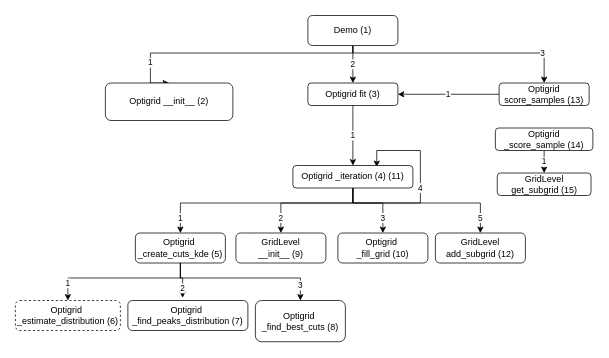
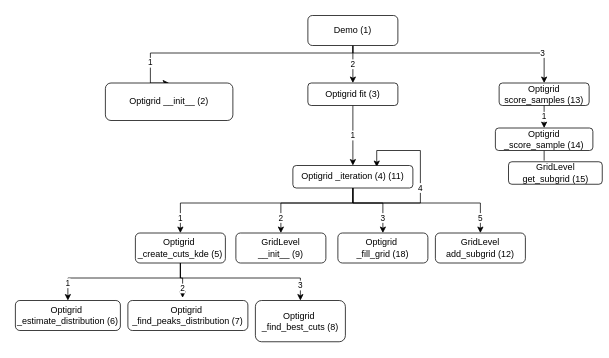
  <mxCell id="0" />
  <mxCell id="1" parent="0" />
  <mxCell id="2" value="2" style="edgeStyle=orthogonalEdgeStyle;rounded=0;orthogonalLoop=1;jettySize=auto;html=1;entryX=0.5;entryY=0;entryDx=0;entryDy=0;" parent="1" source="5" target="12" edge="1"><mxGeometry relative="1" as="geometry" /></mxCell>
  <mxCell id="3" value="1" style="edgeStyle=orthogonalEdgeStyle;rounded=0;orthogonalLoop=1;jettySize=auto;html=1;entryX=0.5;entryY=0;entryDx=0;entryDy=0;" parent="1" source="5" target="10" edge="1"><mxGeometry x="0.7" relative="1" as="geometry"><Array as="points"><mxPoint x="470" y="70" /><mxPoint x="200" y="70" /></Array><mxPoint as="offset" /></mxGeometry></mxCell>
  <mxCell id="4" value="3" style="edgeStyle=orthogonalEdgeStyle;rounded=0;orthogonalLoop=1;jettySize=auto;html=1;entryX=0.5;entryY=0;entryDx=0;entryDy=0;" parent="1" source="5" target="29" edge="1"><mxGeometry x="0.727" relative="1" as="geometry"><Array as="points"><mxPoint x="470" y="70" /><mxPoint x="725" y="70" /></Array><mxPoint as="offset" /></mxGeometry></mxCell>
  <mxCell id="5" value="Demo (1)" style="rounded=1;whiteSpace=wrap;html=1;fontSize=12;glass=0;strokeWidth=1;shadow=0;" parent="1" vertex="1"><mxGeometry x="410" y="20" width="120" height="40" as="geometry" /></mxCell>
  <mxCell id="6" value="Yes" style="rounded=0;html=1;jettySize=auto;orthogonalLoop=1;fontSize=11;endArrow=block;endFill=0;endSize=8;strokeWidth=1;shadow=0;labelBackgroundColor=none;edgeStyle=orthogonalEdgeStyle;" parent="1" edge="1"><mxGeometry y="20" relative="1" as="geometry"><mxPoint as="offset" /><mxPoint x="350" y="210" as="sourcePoint" /></mxGeometry></mxCell>
  <mxCell id="7" value="No" style="edgeStyle=orthogonalEdgeStyle;rounded=0;html=1;jettySize=auto;orthogonalLoop=1;fontSize=11;endArrow=block;endFill=0;endSize=8;strokeWidth=1;shadow=0;labelBackgroundColor=none;" parent="1" edge="1"><mxGeometry y="10" relative="1" as="geometry"><mxPoint as="offset" /><mxPoint x="400" y="170" as="sourcePoint" /></mxGeometry></mxCell>
  <mxCell id="8" value="No" style="rounded=0;html=1;jettySize=auto;orthogonalLoop=1;fontSize=11;endArrow=block;endFill=0;endSize=8;strokeWidth=1;shadow=0;labelBackgroundColor=none;edgeStyle=orthogonalEdgeStyle;" parent="1" edge="1"><mxGeometry x="0.333" y="20" relative="1" as="geometry"><mxPoint as="offset" /><mxPoint x="350" y="310" as="sourcePoint" /></mxGeometry></mxCell>
  <mxCell id="9" value="Yes" style="edgeStyle=orthogonalEdgeStyle;rounded=0;html=1;jettySize=auto;orthogonalLoop=1;fontSize=11;endArrow=block;endFill=0;endSize=8;strokeWidth=1;shadow=0;labelBackgroundColor=none;" parent="1" edge="1"><mxGeometry y="10" relative="1" as="geometry"><mxPoint as="offset" /><mxPoint x="400" y="270" as="sourcePoint" /></mxGeometry></mxCell>
  <mxCell id="10" value="Optigrid __init__ (2)" style="rounded=1;whiteSpace=wrap;html=1;" parent="1" vertex="1"><mxGeometry x="140" y="110" width="170" height="50" as="geometry" /></mxCell>
  <mxCell id="11" value="1" style="edgeStyle=orthogonalEdgeStyle;rounded=0;orthogonalLoop=1;jettySize=auto;html=1;entryX=0.5;entryY=0;entryDx=0;entryDy=0;" parent="1" source="12" target="18" edge="1"><mxGeometry relative="1" as="geometry" /></mxCell>
  <mxCell id="12" value="Optigrid fit (3)" style="rounded=1;whiteSpace=wrap;html=1;" parent="1" vertex="1"><mxGeometry x="410" y="110" width="120" height="30" as="geometry" /></mxCell>
  <mxCell id="13" value="1" style="edgeStyle=orthogonalEdgeStyle;rounded=0;orthogonalLoop=1;jettySize=auto;html=1;" parent="1" source="18" target="22" edge="1"><mxGeometry x="0.862" relative="1" as="geometry"><Array as="points"><mxPoint x="470" y="270" /><mxPoint x="240" y="270" /></Array><mxPoint as="offset" /></mxGeometry></mxCell>
  <mxCell id="14" value="2" style="edgeStyle=orthogonalEdgeStyle;rounded=0;orthogonalLoop=1;jettySize=auto;html=1;" parent="1" source="18" target="25" edge="1"><mxGeometry x="0.744" relative="1" as="geometry"><Array as="points"><mxPoint x="470" y="270" /><mxPoint x="374" y="270" /></Array><mxPoint as="offset" /></mxGeometry></mxCell>
  <mxCell id="15" value="4" style="edgeStyle=orthogonalEdgeStyle;rounded=0;orthogonalLoop=1;jettySize=auto;html=1;entryX=0.699;entryY=0.067;entryDx=0;entryDy=0;entryPerimeter=0;" parent="1" target="18" edge="1"><mxGeometry x="-0.083" relative="1" as="geometry"><mxPoint x="610" y="180" as="targetPoint" /><mxPoint x="470" y="270" as="sourcePoint" /><Array as="points"><mxPoint x="560" y="270" /><mxPoint x="560" y="200" /><mxPoint x="502" y="200" /></Array><mxPoint as="offset" /></mxGeometry></mxCell>
  <mxCell id="16" value="3" style="edgeStyle=orthogonalEdgeStyle;rounded=0;orthogonalLoop=1;jettySize=auto;html=1;entryX=0.5;entryY=0;entryDx=0;entryDy=0;" parent="1" source="18" target="26" edge="1"><mxGeometry x="0.6" relative="1" as="geometry"><Array as="points"><mxPoint x="470" y="270" /><mxPoint x="510" y="270" /></Array><mxPoint as="offset" /></mxGeometry></mxCell>
  <mxCell id="17" value="5" style="edgeStyle=orthogonalEdgeStyle;rounded=0;orthogonalLoop=1;jettySize=auto;html=1;entryX=0.5;entryY=0;entryDx=0;entryDy=0;" parent="1" source="18" target="27" edge="1"><mxGeometry x="0.826" relative="1" as="geometry"><Array as="points"><mxPoint x="470" y="270" /><mxPoint x="640" y="270" /></Array><mxPoint as="offset" /></mxGeometry></mxCell>
  <mxCell id="18" value="Optigrid _iteration (4) (11)" style="rounded=1;whiteSpace=wrap;html=1;" parent="1" vertex="1"><mxGeometry x="390" y="220" width="160" height="30" as="geometry" /></mxCell>
  <mxCell id="19" value="1" style="edgeStyle=orthogonalEdgeStyle;rounded=0;orthogonalLoop=1;jettySize=auto;html=1;entryX=0.5;entryY=0;entryDx=0;entryDy=0;" parent="1" source="22" target="23" edge="1"><mxGeometry x="0.765" relative="1" as="geometry"><Array as="points"><mxPoint x="240" y="370" /><mxPoint x="90" y="370" /></Array><mxPoint as="offset" /></mxGeometry></mxCell>
  <mxCell id="20" value="2" style="edgeStyle=orthogonalEdgeStyle;rounded=0;orthogonalLoop=1;jettySize=auto;html=1;entryX=0.456;entryY=-0.09;entryDx=0;entryDy=0;entryPerimeter=0;" parent="1" source="22" target="24" edge="1"><mxGeometry x="0.5" relative="1" as="geometry"><Array as="points"><mxPoint x="240" y="370" /><mxPoint x="243" y="370" /></Array><mxPoint as="offset" /></mxGeometry></mxCell>
  <mxCell id="21" value="3" style="edgeStyle=orthogonalEdgeStyle;rounded=0;orthogonalLoop=1;jettySize=auto;html=1;" parent="1" source="22" target="28" edge="1"><mxGeometry x="0.809" relative="1" as="geometry"><Array as="points"><mxPoint x="240" y="370" /><mxPoint x="400" y="370" /></Array><mxPoint as="offset" /></mxGeometry></mxCell>
  <mxCell id="22" value="Optigrid&amp;nbsp;&lt;br&gt;_create_cuts_kde (5)" style="rounded=1;whiteSpace=wrap;html=1;" parent="1" vertex="1"><mxGeometry x="180" y="310" width="120" height="40" as="geometry" /></mxCell>
- <mxCell id="23" value="Optigrid&amp;nbsp;&lt;br&gt;_estimate_distribution (6)" style="rounded=1;whiteSpace=wrap;html=1;dashed=1;" parent="1" vertex="1"><mxGeometry x="20" y="400" width="140" height="40" as="geometry" /></mxCell>
+ <mxCell id="23" value="Optigrid&amp;nbsp;&lt;br&gt;_estimate_distribution (6)" style="rounded=1;whiteSpace=wrap;html=1;" parent="1" vertex="1"><mxGeometry x="20" y="400" width="140" height="40" as="geometry" /></mxCell>
  <mxCell id="24" value="Optigrid&amp;nbsp;&lt;br&gt;_find_peaks_distribution (7)" style="rounded=1;whiteSpace=wrap;html=1;" parent="1" vertex="1"><mxGeometry x="170" y="400" width="160" height="40" as="geometry" /></mxCell>
  <mxCell id="25" value="GridLevel&lt;br&gt;__init__ (9)" style="rounded=1;whiteSpace=wrap;html=1;" parent="1" vertex="1"><mxGeometry x="314" y="310" width="120" height="40" as="geometry" /></mxCell>
- <mxCell id="26" value="Optigrid&amp;nbsp;&lt;br&gt;_fill_grid (10)" style="rounded=1;whiteSpace=wrap;html=1;" parent="1" vertex="1"><mxGeometry x="450" y="310" width="120" height="40" as="geometry" /></mxCell>
+ <mxCell id="26" value="Optigrid&amp;nbsp;&lt;br&gt;_fill_grid (18)" style="rounded=1;whiteSpace=wrap;html=1;" parent="1" vertex="1"><mxGeometry x="450" y="310" width="120" height="40" as="geometry" /></mxCell>
  <mxCell id="27" value="GridLevel&lt;br&gt;add_subgrid (12)" style="rounded=1;whiteSpace=wrap;html=1;" parent="1" vertex="1"><mxGeometry x="580" y="310" width="120" height="40" as="geometry" /></mxCell>
  <mxCell id="28" value="Optigrid&amp;nbsp;&lt;br&gt;_find_best_cuts (8)" style="rounded=1;whiteSpace=wrap;html=1;" parent="1" vertex="1"><mxGeometry x="340" y="400" width="120" height="55" as="geometry" /></mxCell>
  <mxCell id="29" value="Optigrid score_samples (13)" style="rounded=1;whiteSpace=wrap;html=1;" parent="1" vertex="1"><mxGeometry x="665" y="110" width="120" height="30" as="geometry" /></mxCell>
  <mxCell id="30" value="1" style="edgeStyle=orthogonalEdgeStyle;rounded=0;orthogonalLoop=1;jettySize=auto;html=1;entryX=0.5;entryY=0;entryDx=0;entryDy=0;" edge="1" parent="1" source="31" target="33"><mxGeometry relative="1" as="geometry" /></mxCell>
  <mxCell id="31" value="Optigrid &lt;br&gt;_score_sample (14)" style="rounded=1;whiteSpace=wrap;html=1;" parent="1" vertex="1"><mxGeometry x="660" y="170" width="130" height="30" as="geometry" /></mxCell>
- <mxCell id="32" value="1" style="edgeStyle=orthogonalEdgeStyle;rounded=0;orthogonalLoop=1;jettySize=auto;html=1;" parent="1" source="29" target="12" edge="1"><mxGeometry relative="1" as="geometry" /></mxCell>
- <mxCell id="33" value="GridLevel &lt;br&gt;get_subgrid (15)" style="rounded=1;whiteSpace=wrap;html=1;" vertex="1" parent="1"><mxGeometry x="662.5" y="230" width="125" height="30" as="geometry" /></mxCell>
+ <mxCell id="32" value="1" style="edgeStyle=orthogonalEdgeStyle;rounded=0;orthogonalLoop=1;jettySize=auto;html=1;entryX=0.5;entryY=0;entryDx=0;entryDy=0;" parent="1" source="29" target="31" edge="1"><mxGeometry relative="1" as="geometry" /></mxCell>
+ <mxCell id="33" value="GridLevel &lt;br&gt;get_subgrid (15)" style="rounded=1;whiteSpace=wrap;html=1;" vertex="1" parent="1"><mxGeometry x="677.5" y="215" width="125" height="30" as="geometry" /></mxCell>
